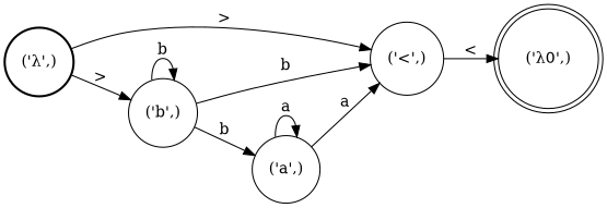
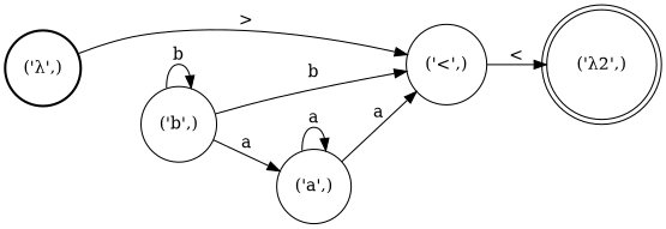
  digraph {
    rankdir=LR
    node [shape=circle]
    n1 [label="('<',)"]
-   n2 [label="('λ0',)" shape=doublecircle]
+   n2 [label="('λ2',)" shape=doublecircle]
    n3 [label="('a',)"]
    n4 [label="('b',)"]
    n5 [label="('λ',)" style=bold]
    n1 -> n2 [label="<"]
    n3 -> n1 [label=a]
    n3 -> n3 [label=a]
    n4 -> n1 [label=b]
-   n4 -> n3 [label=b]
+   n4 -> n3 [label=a]
    n4 -> n4 [label=b]
    n5 -> n1 [label=">"]
-   n5 -> n4 [label=">"]
  }
